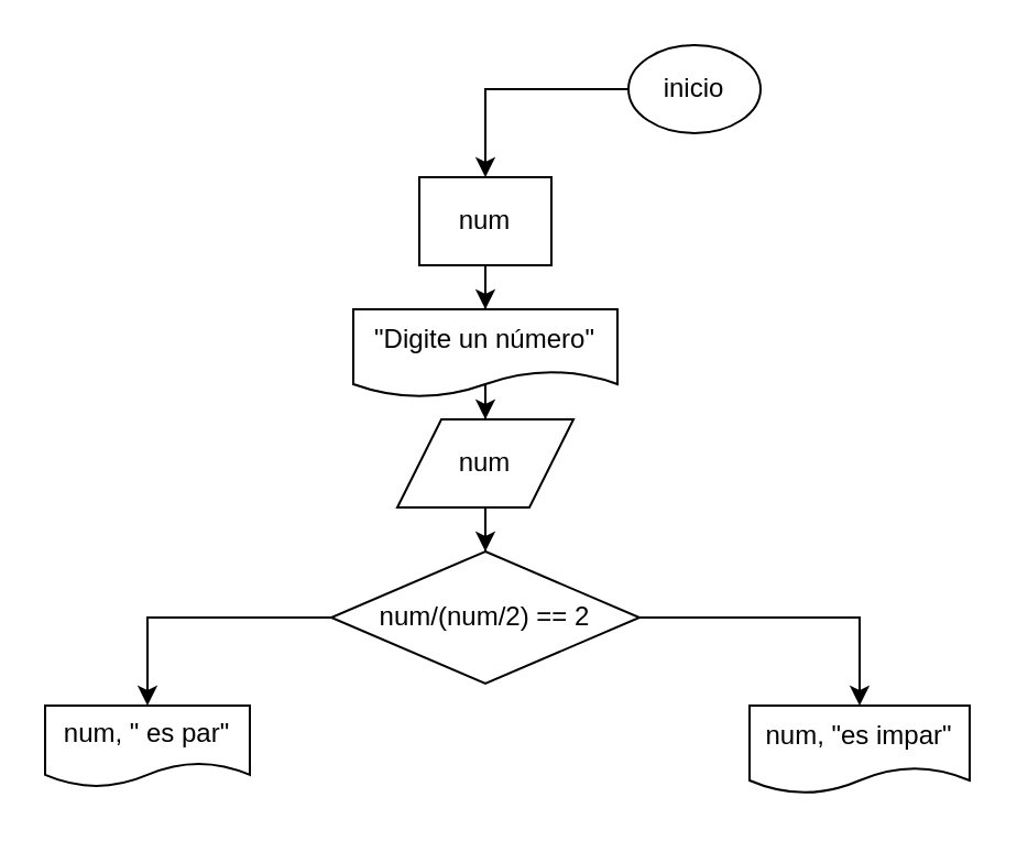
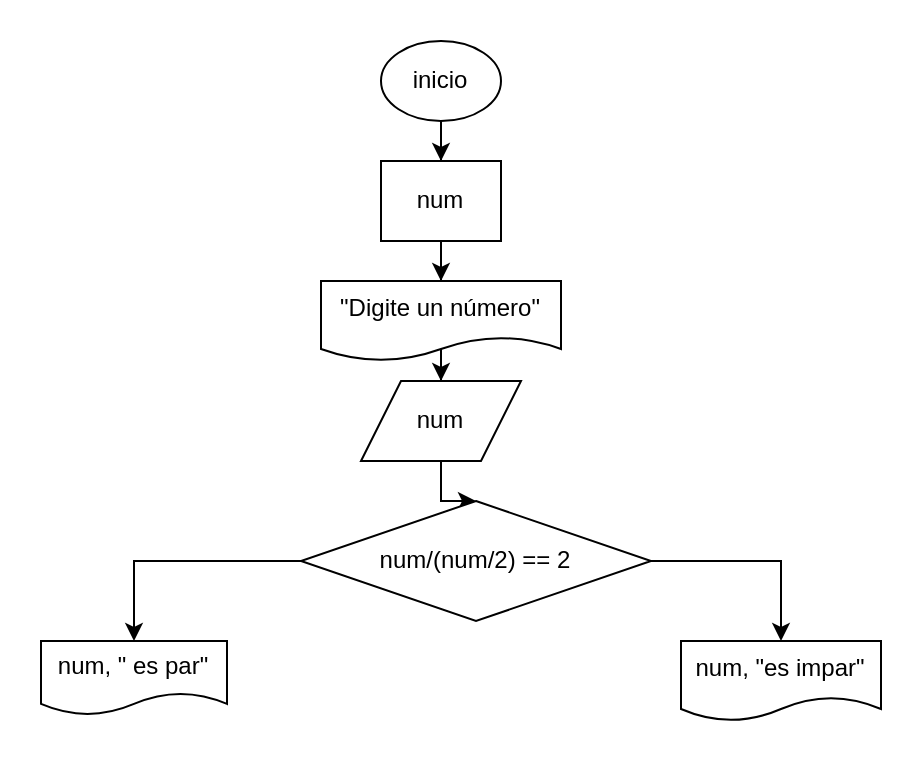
  <mxCell id="0" />
  <mxCell id="1" parent="0" />
  <mxCell id="2" value="" style="edgeStyle=orthogonalEdgeStyle;rounded=0;orthogonalLoop=1;jettySize=auto;html=1;" edge="1" parent="1" source="3" target="5"><mxGeometry relative="1" as="geometry" /></mxCell>
- <mxCell id="3" value="inicio" style="ellipse;whiteSpace=wrap;html=1;" vertex="1" parent="1"><mxGeometry x="285" y="20" width="60" height="40" as="geometry" /></mxCell>
+ <mxCell id="3" value="inicio" style="ellipse;whiteSpace=wrap;html=1;" vertex="1" parent="1"><mxGeometry x="190" y="20" width="60" height="40" as="geometry" /></mxCell>
  <mxCell id="4" value="" style="edgeStyle=orthogonalEdgeStyle;rounded=0;orthogonalLoop=1;jettySize=auto;html=1;" edge="1" parent="1" source="5" target="7"><mxGeometry relative="1" as="geometry" /></mxCell>
  <mxCell id="5" value="num" style="whiteSpace=wrap;html=1;" vertex="1" parent="1"><mxGeometry x="190" y="80" width="60" height="40" as="geometry" /></mxCell>
  <mxCell id="6" value="" style="edgeStyle=orthogonalEdgeStyle;rounded=0;orthogonalLoop=1;jettySize=auto;html=1;" edge="1" parent="1" source="7" target="9"><mxGeometry relative="1" as="geometry" /></mxCell>
  <mxCell id="7" value="&quot;Digite un número&quot;" style="shape=document;whiteSpace=wrap;html=1;boundedLbl=1;" vertex="1" parent="1"><mxGeometry x="160" y="140" width="120" height="40" as="geometry" /></mxCell>
  <mxCell id="8" value="" style="edgeStyle=orthogonalEdgeStyle;rounded=0;orthogonalLoop=1;jettySize=auto;html=1;" edge="1" parent="1" source="9" target="12"><mxGeometry relative="1" as="geometry" /></mxCell>
  <mxCell id="9" value="num" style="shape=parallelogram;perimeter=parallelogramPerimeter;whiteSpace=wrap;html=1;fixedSize=1;" vertex="1" parent="1"><mxGeometry x="180" y="190" width="80" height="40" as="geometry" /></mxCell>
  <mxCell id="10" value="" style="edgeStyle=orthogonalEdgeStyle;rounded=0;orthogonalLoop=1;jettySize=auto;html=1;" edge="1" parent="1" source="12" target="13"><mxGeometry relative="1" as="geometry" /></mxCell>
  <mxCell id="11" value="" style="edgeStyle=orthogonalEdgeStyle;rounded=0;orthogonalLoop=1;jettySize=auto;html=1;" edge="1" parent="1" source="12" target="14"><mxGeometry relative="1" as="geometry" /></mxCell>
- <mxCell id="12" value="num/(num/2) == 2" style="rhombus;whiteSpace=wrap;html=1;" vertex="1" parent="1"><mxGeometry x="150" y="250" width="140" height="60" as="geometry" /></mxCell>
+ <mxCell id="12" value="num/(num/2) == 2" style="rhombus;whiteSpace=wrap;html=1;" vertex="1" parent="1"><mxGeometry x="150" y="250" width="175" height="60" as="geometry" /></mxCell>
  <mxCell id="13" value="num, &quot; es par&quot;" style="shape=document;whiteSpace=wrap;html=1;boundedLbl=1;" vertex="1" parent="1"><mxGeometry x="20" y="320" width="93" height="37" as="geometry" /></mxCell>
  <mxCell id="14" value="num, &quot;es impar&quot;" style="shape=document;whiteSpace=wrap;html=1;boundedLbl=1;" vertex="1" parent="1"><mxGeometry x="340" y="320" width="100" height="40" as="geometry" /></mxCell>
